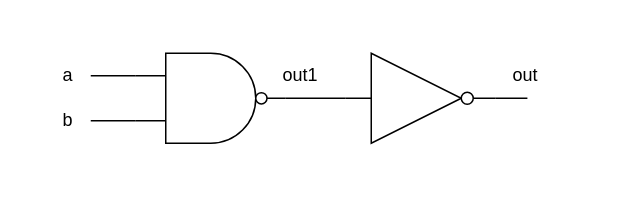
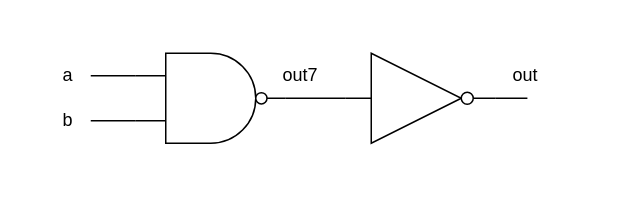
  <mxCell id="0" />
  <mxCell id="1" parent="0" />
  <mxCell id="2" value="" style="rounded=0;whiteSpace=wrap;html=1;fillColor=none;strokeColor=none;" parent="1" vertex="1"><mxGeometry x="20" y="20" width="370" height="90" as="geometry" /></mxCell>
- <mxCell id="3" value="out1" style="text;html=1;align=center;verticalAlign=middle;whiteSpace=wrap;rounded=0;" parent="1" vertex="1"><mxGeometry x="170" y="35" width="60" height="30" as="geometry" /></mxCell>
+ <mxCell id="3" value="out7" style="text;html=1;align=center;verticalAlign=middle;whiteSpace=wrap;rounded=0;" parent="1" vertex="1"><mxGeometry x="170" y="35" width="60" height="30" as="geometry" /></mxCell>
  <mxCell id="4" value="" style="endArrow=none;html=1;rounded=0;entryX=1;entryY=0.5;entryDx=0;entryDy=0;entryPerimeter=0;" parent="1" target="11" edge="1"><mxGeometry width="50" height="50" relative="1" as="geometry"><mxPoint x="340" y="65" as="sourcePoint" /><mxPoint x="340" y="64.82" as="targetPoint" /><Array as="points"><mxPoint x="351.1" y="65" /></Array></mxGeometry></mxCell>
  <mxCell id="5" value="out" style="text;html=1;align=center;verticalAlign=middle;whiteSpace=wrap;rounded=0;" parent="1" vertex="1"><mxGeometry x="320" y="35" width="60" height="30" as="geometry" /></mxCell>
  <mxCell id="6" value="" style="verticalLabelPosition=bottom;shadow=0;dashed=0;align=center;html=1;verticalAlign=top;shape=mxgraph.electrical.logic_gates.logic_gate;operation=and;negating=1;negSize=0.15;" parent="1" vertex="1"><mxGeometry x="90" y="35" width="100" height="60" as="geometry" /></mxCell>
  <mxCell id="7" value="" style="endArrow=none;html=1;rounded=0;" parent="1" edge="1"><mxGeometry width="50" height="50" relative="1" as="geometry"><mxPoint x="60" y="50" as="sourcePoint" /><mxPoint x="90" y="50" as="targetPoint" /></mxGeometry></mxCell>
  <mxCell id="8" value="" style="endArrow=none;html=1;rounded=0;entryX=0;entryY=0.75;entryDx=0;entryDy=0;entryPerimeter=0;" parent="1" target="6" edge="1"><mxGeometry width="50" height="50" relative="1" as="geometry"><mxPoint x="60" y="80" as="sourcePoint" /><mxPoint x="92" y="75" as="targetPoint" /></mxGeometry></mxCell>
  <mxCell id="9" value="b" style="text;html=1;align=center;verticalAlign=middle;whiteSpace=wrap;rounded=0;" parent="1" vertex="1"><mxGeometry x="40" y="65" width="10" height="30" as="geometry" /></mxCell>
  <mxCell id="10" value="a" style="text;html=1;align=center;verticalAlign=middle;whiteSpace=wrap;rounded=0;" parent="1" vertex="1"><mxGeometry x="40" y="35" width="10" height="30" as="geometry" /></mxCell>
  <mxCell id="11" value="" style="verticalLabelPosition=bottom;shadow=0;dashed=0;align=center;html=1;verticalAlign=top;shape=mxgraph.electrical.logic_gates.inverter_2" vertex="1" parent="1"><mxGeometry x="230" y="35" width="100" height="60" as="geometry" /></mxCell>
  <mxCell id="12" value="" style="endArrow=none;html=1;rounded=0;entryX=0;entryY=0.5;entryDx=0;entryDy=0;entryPerimeter=0;" edge="1" parent="1" target="11"><mxGeometry width="50" height="50" relative="1" as="geometry"><mxPoint x="190" y="65" as="sourcePoint" /><mxPoint x="220" y="85" as="targetPoint" /></mxGeometry></mxCell>
